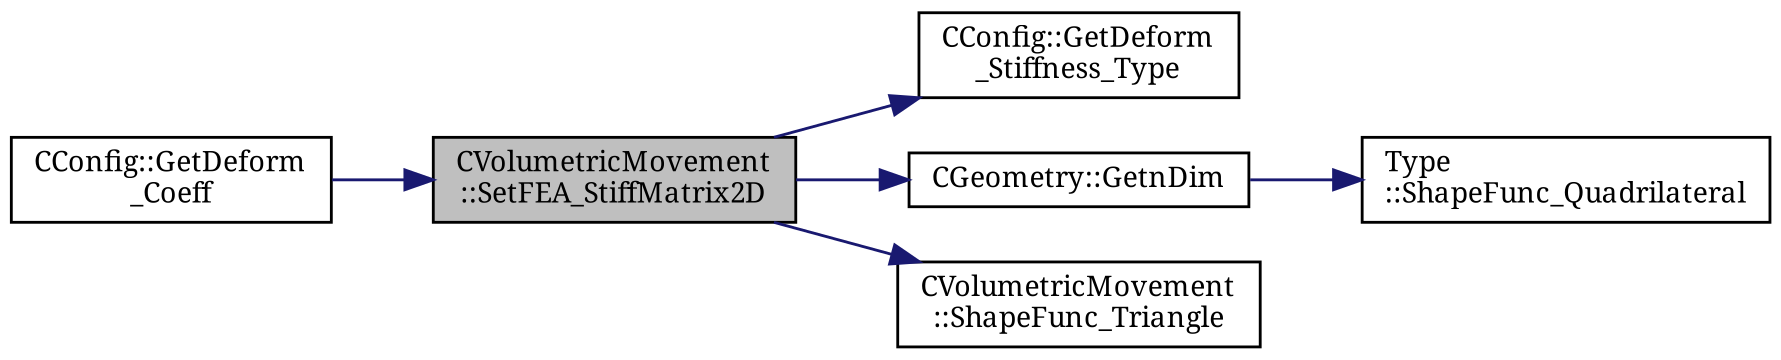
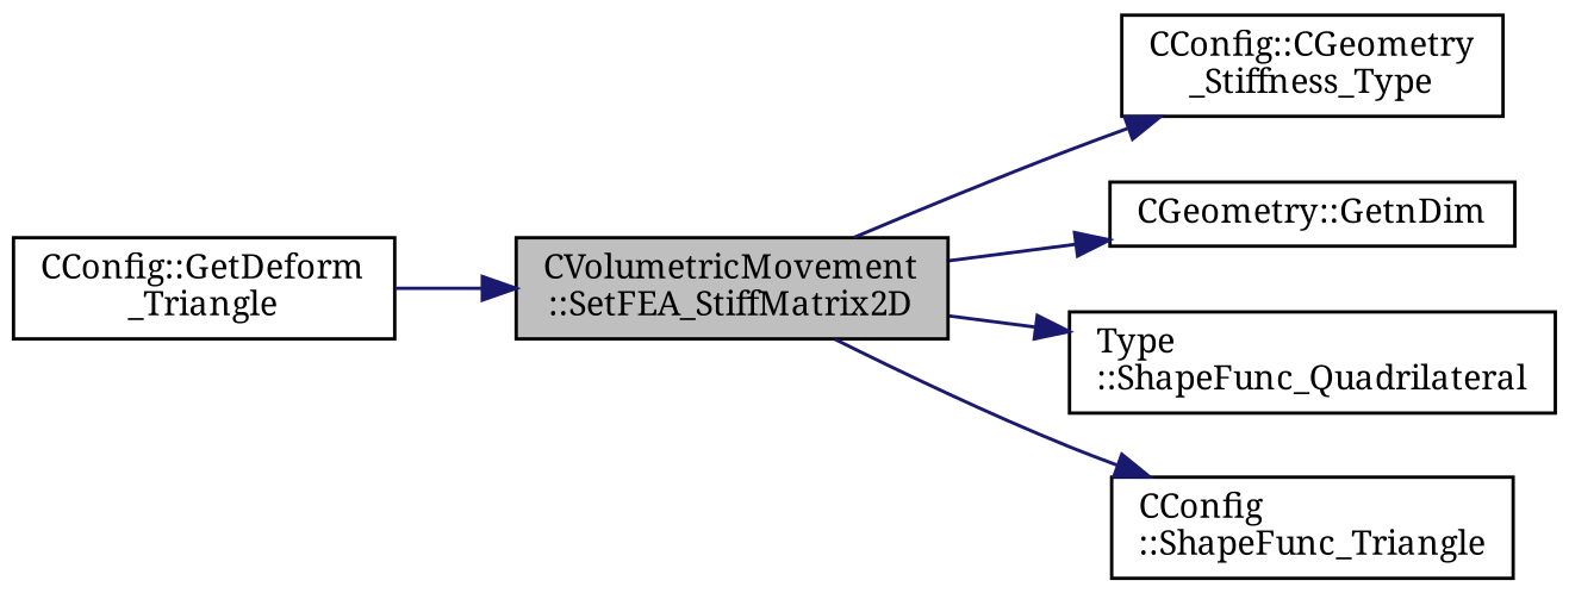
  digraph {
    fontname="Noto Serif"
    rankdir=LR
    node [color=black fillcolor=white fontname="Noto Serif" fontsize=10 shape=record style=filled]
    edge [color=midnightblue fontname="Noto Serif" fontsize=10 labelfontname=Helvetica labelfontsize=10 style=solid]
    n1 [fillcolor=grey75 fontcolor=black height=0.2 label="CVolumetricMovement\l::SetFEA_StiffMatrix2D" width=0.4]
-   n2 [height=0.2 label="CConfig::GetDeform\l_Stiffness_Type" width=0.4]
+   n2 [height=0.2 label="CConfig::CGeometry\l_Stiffness_Type" width=0.4]
    n3 [height=0.2 label="CGeometry::GetnDim" width=0.4]
    n4 [height=0.2 label="Type\l::ShapeFunc_Quadrilateral" width=0.4]
-   n5 [height=0.2 label="CVolumetricMovement\l::ShapeFunc_Triangle" width=0.4]
-   n6 [height=0.2 label="CConfig::GetDeform\l_Coeff" width=0.4]
+   n5 [height=0.2 label="CConfig\l::ShapeFunc_Triangle" width=0.4]
+   n6 [height=0.2 label="CConfig::GetDeform\l_Triangle" width=0.4]
    n1 -> n2
    n1 -> n3
-   n3 -> n4
+   n1 -> n4
    n1 -> n5
    n6 -> n1
  }
